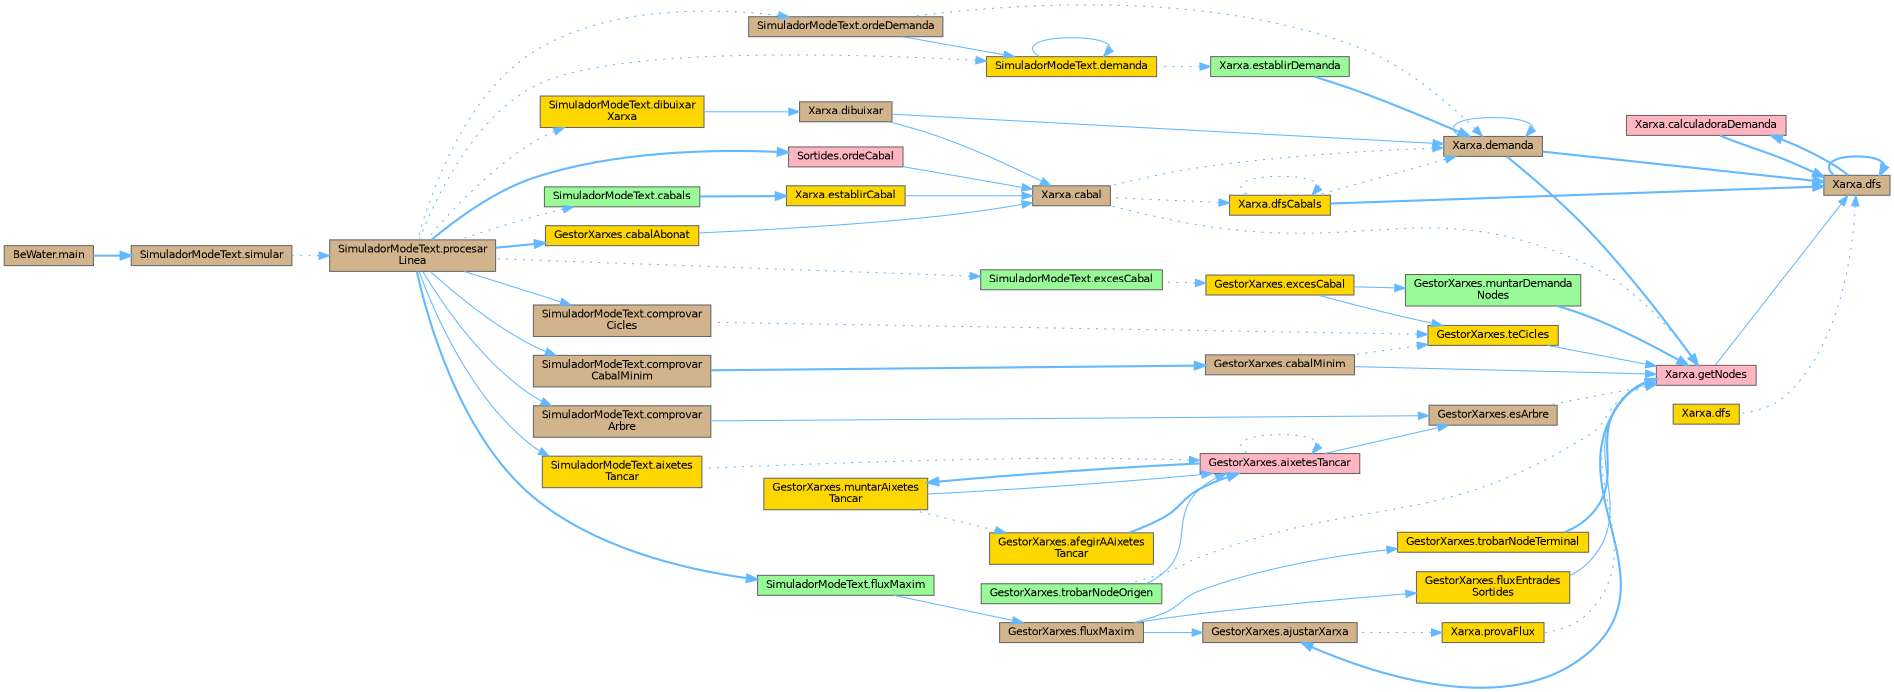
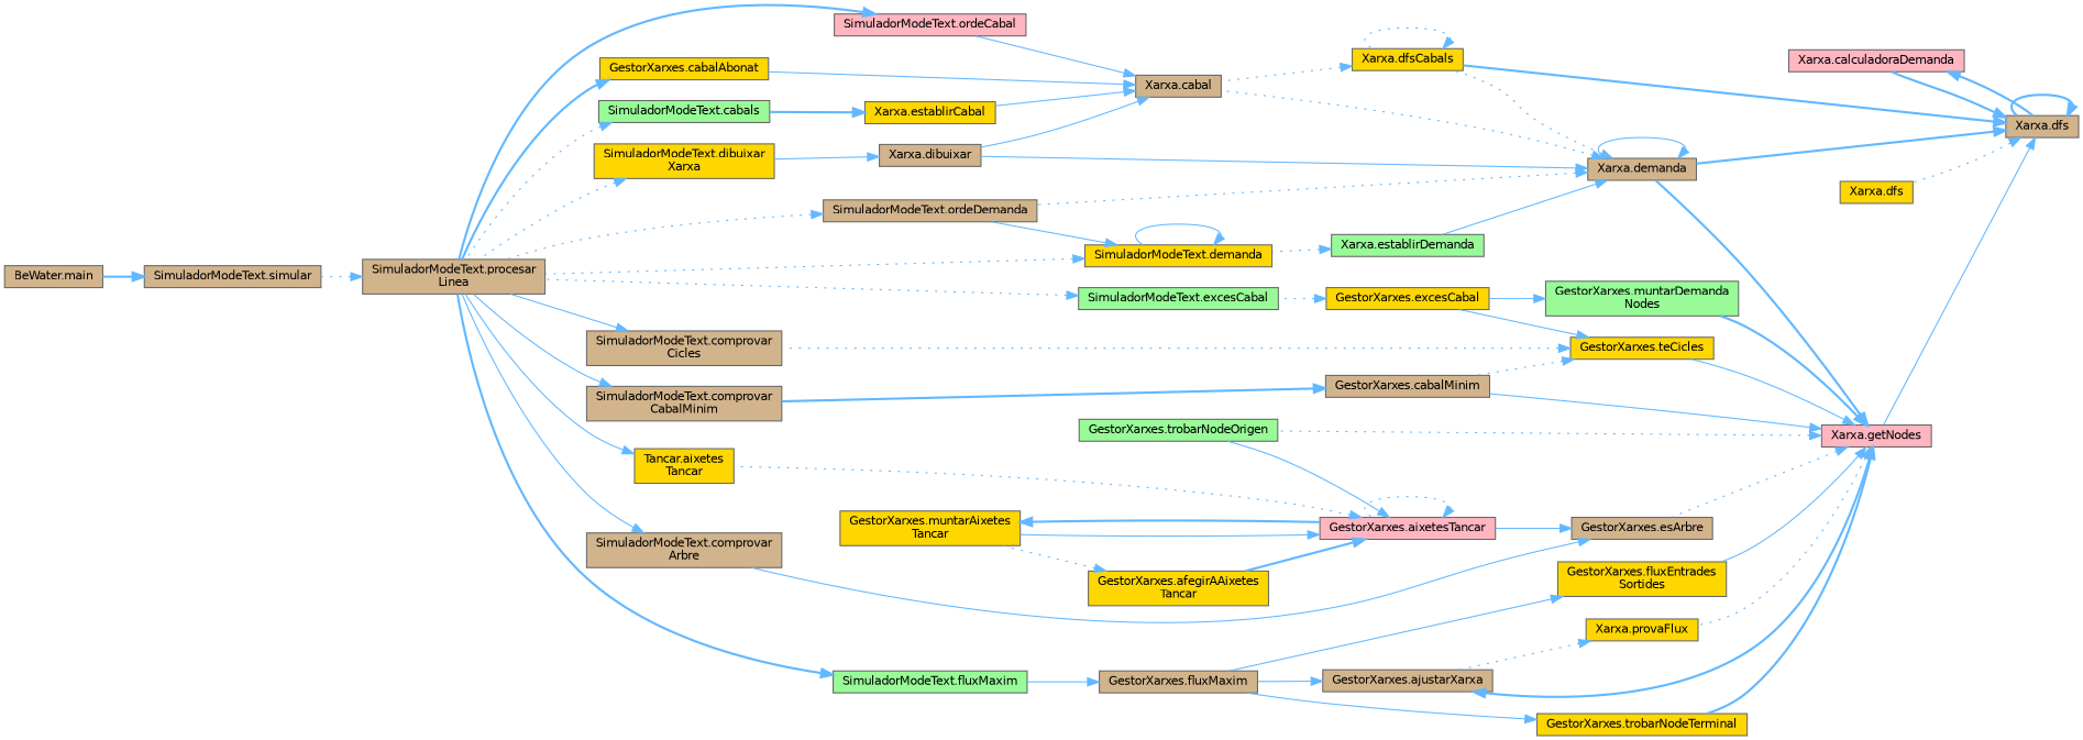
  digraph {
    rankdir=RL
    node [color=grey40 fillcolor=tan fontname=Helvetica fontsize=10 shape=box style=filled]
    edge [color=steelblue1 dir=back fontname=Helvetica fontsize=10 labelfontname=Helvetica labelfontsize=10 style=solid]
    n1 [color=gray40 fontcolor=black height=0.2 label="Xarxa.dfs" width=0.4]
    n2 [fillcolor=lightpink height=0.2 label="Xarxa.calculadoraDemanda" width=0.4]
    n3 [height=0.2 label="Xarxa.demanda" width=0.4]
    n4 [fillcolor=gold height=0.2 label="Xarxa.dfsCabals" width=0.4]
    n5 [fillcolor=gold height=0.2 label="Xarxa.dfs" width=0.4]
    n6 [fillcolor=lightpink height=0.2 label="Xarxa.getNodes" width=0.4]
    n7 [height=0.2 label="Xarxa.cabal" width=0.4]
    n8 [height=0.2 label="Xarxa.dibuixar" width=0.4]
    n9 [fillcolor=palegreen height=0.2 label="Xarxa.establirDemanda" width=0.4]
    n10 [height=0.2 label="SimuladorModeText.ordeDemanda" width=0.4]
    n11 [height=0.2 label="GestorXarxes.cabalMinim" width=0.4]
    n12 [height=0.2 label="GestorXarxes.esArbre" width=0.4]
    n13 [fillcolor=gold height=0.2 label="GestorXarxes.fluxEntrades\lSortides" width=0.4]
    n14 [fillcolor=palegreen height=0.2 label="GestorXarxes.muntarDemanda\lNodes" width=0.4]
    n15 [fillcolor=gold height=0.2 label="Xarxa.provaFlux" width=0.4]
    n16 [fillcolor=gold height=0.2 label="GestorXarxes.teCicles" width=0.4]
    n17 [fillcolor=palegreen height=0.2 label="GestorXarxes.trobarNodeOrigen" width=0.4]
    n18 [fillcolor=gold height=0.2 label="GestorXarxes.trobarNodeTerminal" width=0.4]
    n19 [fillcolor=gold height=0.2 label="GestorXarxes.cabalAbonat" width=0.4]
    n20 [fillcolor=gold height=0.2 label="Xarxa.establirCabal" width=0.4]
-   n21 [fillcolor=lightpink height=0.2 label="Sortides.ordeCabal" width=0.4]
+   n21 [fillcolor=lightpink height=0.2 label="SimuladorModeText.ordeCabal" width=0.4]
    n22 [fillcolor=gold height=0.2 label="SimuladorModeText.dibuixar\lXarxa" width=0.4]
    n23 [fillcolor=gold height=0.2 label="SimuladorModeText.demanda" width=0.4]
    n24 [height=0.2 label="SimuladorModeText.procesar\lLinea" width=0.4]
    n25 [fillcolor=palegreen height=0.2 label="SimuladorModeText.cabals" width=0.4]
    n26 [height=0.2 label="SimuladorModeText.simular" width=0.4]
    n27 [height=0.2 label="BeWater.main" width=0.4]
    n28 [height=0.2 label="GestorXarxes.ajustarXarxa" width=0.4]
    n29 [height=0.2 label="GestorXarxes.fluxMaxim" width=0.4]
    n30 [height=0.2 label="SimuladorModeText.comprovar\lCabalMinim" width=0.4]
    n31 [fillcolor=lightpink height=0.2 label="GestorXarxes.aixetesTancar" width=0.4]
    n32 [height=0.2 label="SimuladorModeText.comprovar\lArbre" width=0.4]
    n33 [fillcolor=gold height=0.2 label="GestorXarxes.excesCabal" width=0.4]
    n34 [height=0.2 label="SimuladorModeText.comprovar\lCicles" width=0.4]
    n35 [fillcolor=palegreen height=0.2 label="SimuladorModeText.fluxMaxim" width=0.4]
    n36 [fillcolor=gold height=0.2 label="GestorXarxes.afegirAAixetes\lTancar" width=0.4]
    n37 [fillcolor=gold height=0.2 label="GestorXarxes.muntarAixetes\lTancar" width=0.4]
-   n38 [fillcolor=gold height=0.2 label="SimuladorModeText.aixetes\lTancar" width=0.4]
+   n38 [fillcolor=gold height=0.2 label="Tancar.aixetes\lTancar" width=0.4]
    n39 [fillcolor=palegreen height=0.2 label="SimuladorModeText.excesCabal" width=0.4]
    n1 -> n1 [style=bold]
    n1 -> n2 [style=bold]
    n1 -> n3 [style=bold]
    n1 -> n4 [style=bold]
    n1 -> n5 [style=dotted]
    n1 -> n6
    n2 -> n1 [style=bold]
    n3 -> n3
    n3 -> n4 [style=dotted]
    n3 -> n7 [style=dotted]
    n3 -> n8
-   n3 -> n9 [style=bold]
+   n3 -> n9
    n3 -> n10 [style=dotted]
    n4 -> n4 [style=dotted]
    n4 -> n7 [style=dotted]
    n6 -> n3 [style=bold]
-   n6 -> n7 [style=dotted]
    n6 -> n11
    n6 -> n12 [style=dotted]
    n6 -> n13
    n6 -> n14 [style=bold]
    n6 -> n15 [style=dotted]
    n6 -> n16
    n6 -> n17 [style=dotted]
    n6 -> n18 [style=bold]
    n7 -> n8
    n7 -> n19
    n7 -> n20
    n7 -> n21
    n8 -> n22
    n9 -> n23 [style=dotted]
    n10 -> n24 [style=dotted]
    n11 -> n30 [style=bold]
    n12 -> n31
    n12 -> n32
    n13 -> n29
    n14 -> n33
    n15 -> n28 [style=dotted]
    n16 -> n11 [style=dotted]
    n16 -> n33
    n16 -> n34 [style=dotted]
    n18 -> n29
    n19 -> n24 [style=bold]
    n20 -> n25 [style=bold]
    n21 -> n24 [style=bold]
    n22 -> n24 [style=dotted]
    n23 -> n10
    n23 -> n23
    n23 -> n24 [style=dotted]
    n24 -> n26 [style=dotted]
    n25 -> n24 [style=dotted]
    n26 -> n27 [style=bold]
    n28 -> n6 [style=bold]
    n28 -> n29
    n29 -> n35
    n30 -> n24
    n31 -> n17
    n31 -> n31 [style=dotted]
    n31 -> n36 [style=bold]
    n31 -> n37
    n31 -> n38 [style=dotted]
    n32 -> n24
    n33 -> n39 [style=dotted]
    n34 -> n24
    n35 -> n24 [style=bold]
    n36 -> n37 [style=dotted]
    n37 -> n31 [style=bold]
    n38 -> n24
    n39 -> n24 [style=dotted]
  }
